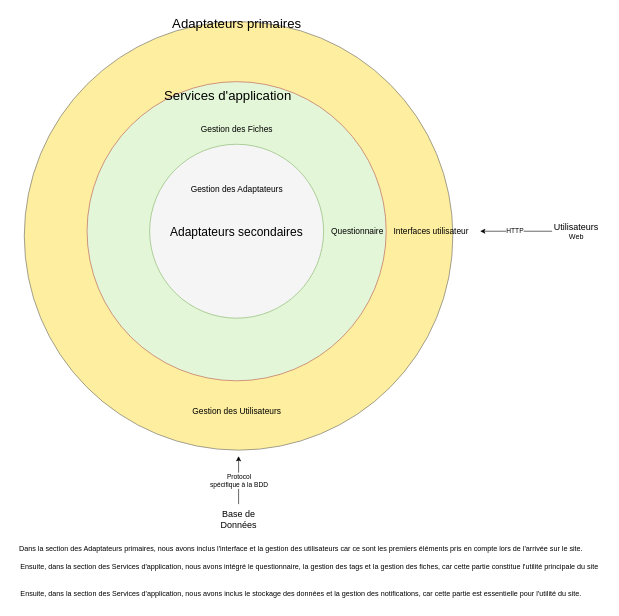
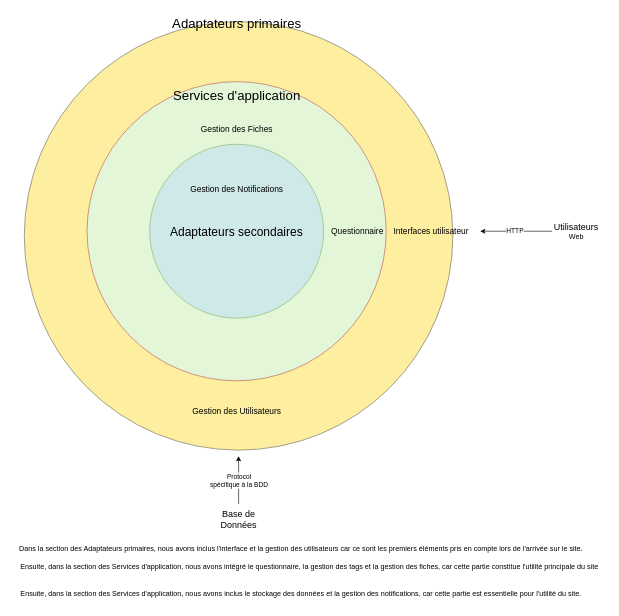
  <mxCell id="0" />
  <mxCell id="1" parent="0" />
  <mxCell id="2" value="" style="ellipse;whiteSpace=wrap;html=1;aspect=fixed;fillColor=#FEEEA0;strokeColor=#666666;fontColor=#333333;gradientColor=none;fillStyle=auto;" parent="1" vertex="1"><mxGeometry x="40" y="35.5" width="714.5" height="714.5" as="geometry" /></mxCell>
  <mxCell id="3" value="&lt;font style=&quot;font-size: 22px;&quot;&gt;Adaptateurs primaires&lt;/font&gt;" style="text;html=1;align=center;verticalAlign=middle;resizable=0;points=[];autosize=1;strokeColor=none;fillColor=none;" parent="1" vertex="1"><mxGeometry x="274" width="240" height="40" as="geometry" y="20" /></mxCell>
  <mxCell id="4" value="" style="ellipse;whiteSpace=wrap;html=1;aspect=fixed;fillColor=#E3F7D8;strokeColor=#b85450;" parent="1" vertex="1"><mxGeometry x="144.63" y="135.63" width="498.75" height="498.75" as="geometry" /></mxCell>
- <mxCell id="5" value="&lt;font style=&quot;font-size: 22px;&quot;&gt;Services d'application&lt;/font&gt;" style="text;html=1;align=center;verticalAlign=middle;resizable=0;points=[];autosize=1;strokeColor=none;fillColor=none;" parent="1" vertex="1"><mxGeometry x="259" y="140" width="240" height="40" as="geometry" /></mxCell>
- <mxCell id="6" value="&lt;font style=&quot;font-size: 20px;&quot;&gt;Adaptateurs secondaires&lt;/font&gt;&lt;span style=&quot;color: rgb(236, 236, 236); font-family: Söhne, ui-sans-serif, system-ui, -apple-system, &amp;quot;Segoe UI&amp;quot;, Roboto, Ubuntu, Cantarell, &amp;quot;Noto Sans&amp;quot;, sans-serif, &amp;quot;Helvetica Neue&amp;quot;, Arial, &amp;quot;Apple Color Emoji&amp;quot;, &amp;quot;Segoe UI Emoji&amp;quot;, &amp;quot;Segoe UI Symbol&amp;quot;, &amp;quot;Noto Color Emoji&amp;quot;; font-size: 16px; text-align: left; background-color: rgb(33, 33, 33);&quot;&gt; &lt;/span&gt;" style="ellipse;whiteSpace=wrap;html=1;aspect=fixed;fillColor=#f5f5f5;strokeColor=#82b366;" parent="1" vertex="1"><mxGeometry x="249" y="240" width="290" height="290" as="geometry" /></mxCell>
+ <mxCell id="5" value="&lt;font style=&quot;font-size: 22px;&quot;&gt;Services d'application&lt;/font&gt;" style="text;html=1;align=center;verticalAlign=middle;resizable=0;points=[];autosize=1;strokeColor=none;fillColor=none;" parent="1" vertex="1"><mxGeometry x="274" y="140" width="240" height="40" as="geometry" /></mxCell>
+ <mxCell id="6" value="&lt;font style=&quot;font-size: 20px;&quot;&gt;Adaptateurs secondaires&lt;/font&gt;&lt;span style=&quot;color: rgb(236, 236, 236); font-family: Söhne, ui-sans-serif, system-ui, -apple-system, &amp;quot;Segoe UI&amp;quot;, Roboto, Ubuntu, Cantarell, &amp;quot;Noto Sans&amp;quot;, sans-serif, &amp;quot;Helvetica Neue&amp;quot;, Arial, &amp;quot;Apple Color Emoji&amp;quot;, &amp;quot;Segoe UI Emoji&amp;quot;, &amp;quot;Segoe UI Symbol&amp;quot;, &amp;quot;Noto Color Emoji&amp;quot;; font-size: 16px; text-align: left; background-color: rgb(33, 33, 33);&quot;&gt; &lt;/span&gt;" style="ellipse;whiteSpace=wrap;html=1;aspect=fixed;fillColor=#CEE9E8;strokeColor=#82b366;" parent="1" vertex="1"><mxGeometry x="249" y="240" width="290" height="290" as="geometry" /></mxCell>
  <mxCell id="7" value="&lt;font style=&quot;font-size: 14px;&quot;&gt;Gestion des Utilisateurs&lt;/font&gt;" style="text;html=1;align=center;verticalAlign=middle;resizable=0;points=[];autosize=1;strokeColor=none;fillColor=none;rotation=90;horizontal=0;flipV=1;flipH=0;" parent="1" vertex="1"><mxGeometry x="374" y="605" width="40" height="160" as="geometry" /></mxCell>
  <mxCell id="8" value="&lt;font style=&quot;font-size: 14px;&quot;&gt;Gestion des Fiches&lt;/font&gt;" style="text;html=1;align=center;verticalAlign=middle;resizable=0;points=[];autosize=1;strokeColor=none;fillColor=none;" parent="1" vertex="1"><mxGeometry x="324" y="200" width="140" height="30" as="geometry" /></mxCell>
  <mxCell id="9" value="&lt;font style=&quot;font-size: 14px;&quot;&gt;Questionnaire&lt;/font&gt;" style="text;html=1;align=center;verticalAlign=middle;resizable=0;points=[];autosize=1;strokeColor=none;fillColor=none;horizontal=0;flipV=1;rotation=90;" parent="1" vertex="1"><mxGeometry x="540" y="370" width="110" height="30" as="geometry" /></mxCell>
- <mxCell id="10" value="&lt;font style=&quot;font-size: 14px;&quot;&gt;Gestion des Adaptateurs &lt;/font&gt;" style="text;html=1;align=center;verticalAlign=middle;resizable=0;points=[];autosize=1;strokeColor=none;fillColor=none;" parent="1" vertex="1"><mxGeometry x="304" y="300" width="180" height="30" as="geometry" /></mxCell>
+ <mxCell id="10" value="&lt;font style=&quot;font-size: 14px;&quot;&gt;Gestion des Notifications &lt;/font&gt;" style="text;html=1;align=center;verticalAlign=middle;resizable=0;points=[];autosize=1;strokeColor=none;fillColor=none;" parent="1" vertex="1"><mxGeometry x="304" y="300" width="180" height="30" as="geometry" /></mxCell>
  <mxCell id="11" value="&lt;font style=&quot;font-size: 14px;&quot;&gt;Interfaces utilisateur&lt;/font&gt;" style="text;html=1;align=center;verticalAlign=middle;resizable=0;points=[];autosize=1;strokeColor=none;fillColor=none;horizontal=0;rotation=90;" parent="1" vertex="1"><mxGeometry x="643.38" y="370" width="150" height="30" as="geometry" /></mxCell>
  <mxCell id="12" value="Protocol &lt;br&gt;spécifique à la BDD" style="edgeStyle=orthogonalEdgeStyle;rounded=0;orthogonalLoop=1;jettySize=auto;html=1;" parent="1" source="13" edge="1"><mxGeometry relative="1" as="geometry"><mxPoint x="397.25" y="760" as="targetPoint" /></mxGeometry></mxCell>
  <mxCell id="13" value="&lt;font style=&quot;font-size: 15px;&quot;&gt;Base de &lt;br&gt;Données&lt;/font&gt;" style="text;html=1;align=center;verticalAlign=middle;resizable=0;points=[];autosize=1;strokeColor=none;fillColor=none;" parent="1" vertex="1"><mxGeometry x="357.25" y="840" width="80" height="50" as="geometry" /></mxCell>
  <mxCell id="14" style="edgeStyle=orthogonalEdgeStyle;rounded=0;orthogonalLoop=1;jettySize=auto;html=1;" parent="1" source="16" edge="1"><mxGeometry relative="1" as="geometry"><mxPoint x="800" y="385" as="targetPoint" /></mxGeometry></mxCell>
  <mxCell id="15" value="HTTP" style="edgeLabel;html=1;align=center;verticalAlign=middle;resizable=0;points=[];" parent="14" vertex="1" connectable="0"><mxGeometry x="0.052" y="-1" relative="1" as="geometry"><mxPoint as="offset" /></mxGeometry></mxCell>
  <mxCell id="16" value="&lt;span style=&quot;font-size: 15px;&quot;&gt;Utilisateurs&lt;br&gt;&lt;/span&gt;Web" style="text;html=1;align=center;verticalAlign=middle;resizable=0;points=[];autosize=1;strokeColor=none;fillColor=none;" parent="1" vertex="1"><mxGeometry x="920" y="360" width="80" height="50" as="geometry" /></mxCell>
  <mxCell id="17" value="Dans la section des Adaptateurs primaires, nous avons inclus l'interface et la gestion des utilisateurs car ce sont les premiers éléments pris en compte lors de l'arrivée sur le site." style="text;html=1;align=center;verticalAlign=middle;resizable=0;points=[];autosize=1;strokeColor=none;fillColor=none;" vertex="1" parent="1"><mxGeometry x="20.5" y="900" width="960" height="30" as="geometry" /></mxCell>
  <mxCell id="18" value="Ensuite, dans la section des Services d'application, nous avons intégré le questionnaire, la gestion des tags et la gestion des fiches, car cette partie constitue l'utilité principale du site" style="text;html=1;align=center;verticalAlign=middle;resizable=0;points=[];autosize=1;strokeColor=none;fillColor=none;" vertex="1" parent="1"><mxGeometry x="20" y="930" width="990" height="30" as="geometry" /></mxCell>
  <mxCell id="19" value="Ensuite, dans la section des Services d'application, nous avons inclus le stockage des données et la gestion des notifications, car cette partie est essentielle pour l'utilité du site." style="text;html=1;align=center;verticalAlign=middle;resizable=0;points=[];autosize=1;strokeColor=none;fillColor=none;" vertex="1" parent="1"><mxGeometry x="20.5" y="974.38" width="960" height="30" as="geometry" /></mxCell>
